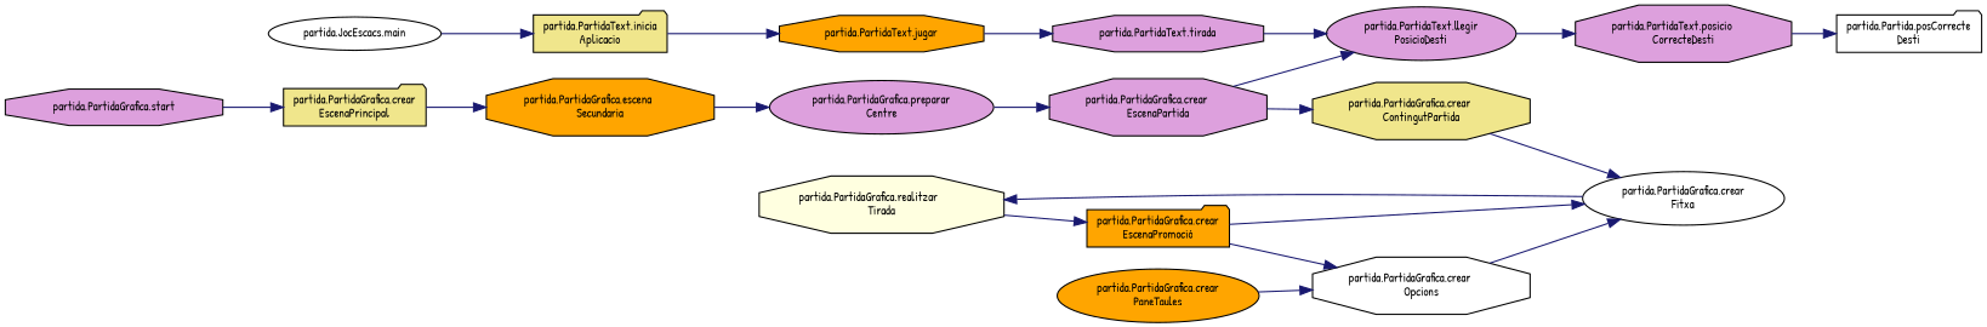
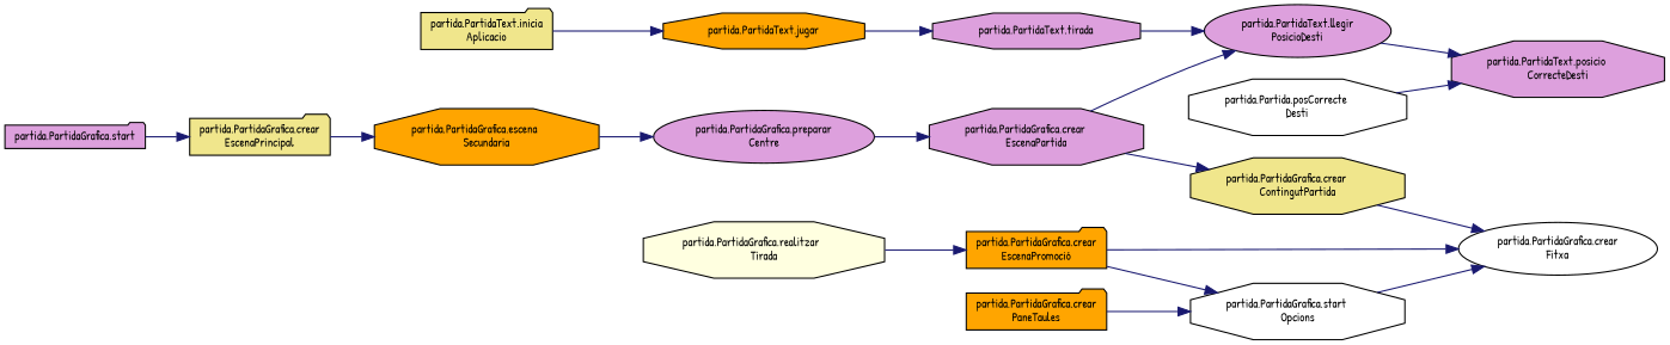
  digraph {
    fontname="Patrick Hand"
    rankdir=RL
    node [color=black fillcolor=plum fontname="Patrick Hand" fontsize=10 shape=octagon style=filled]
    edge [color=midnightblue dir=back fontname="Patrick Hand" fontsize=10 labelfontname=Helvetica labelfontsize=10 style=solid]
-   n1 [fillcolor=white fontcolor=black height=0.2 label="partida.Partida.posCorrecte\lDesti" shape=folder width=0.4]
+   n1 [fillcolor=white fontcolor=black height=0.2 label="partida.Partida.posCorrecte\lDesti" width=0.4]
    n2 [height=0.2 label="partida.PartidaText.posicio\lCorrecteDesti" width=0.4]
    n3 [fillcolor=white height=0.2 label="partida.PartidaGrafica.crear\lFitxa" shape=ellipse width=0.4]
    n4 [fillcolor=khaki height=0.2 label="partida.PartidaGrafica.crear\lContingutPartida" width=0.4]
    n5 [fillcolor=orange height=0.2 label="partida.PartidaGrafica.crear\lEscenaPromoció" shape=folder width=0.4]
-   n6 [fillcolor=white height=0.2 label="partida.PartidaGrafica.crear\lOpcions" width=0.4]
+   n6 [fillcolor=white height=0.2 label="partida.PartidaGrafica.start\lOpcions" width=0.4]
    n7 [height=0.2 label="partida.PartidaText.llegir\lPosicioDesti" shape=ellipse width=0.4]
    n8 [height=0.2 label="partida.PartidaGrafica.crear\lEscenaPartida" width=0.4]
    n9 [fillcolor=lightyellow height=0.2 label="partida.PartidaGrafica.realitzar\lTirada" width=0.4]
-   n10 [fillcolor=orange height=0.2 label="partida.PartidaGrafica.crear\lPaneTaules" shape=ellipse width=0.4]
+   n10 [fillcolor=orange height=0.2 label="partida.PartidaGrafica.crear\lPaneTaules" shape=folder width=0.4]
    n11 [height=0.2 label="partida.PartidaGrafica.preparar\lCentre" shape=ellipse width=0.4]
    n12 [fillcolor=orange height=0.2 label="partida.PartidaGrafica.escena\lSecundaria" width=0.4]
    n13 [fillcolor=khaki height=0.2 label="partida.PartidaGrafica.crear\lEscenaPrincipal" shape=folder width=0.4]
-   n14 [height=0.2 label="partida.PartidaGrafica.start" width=0.4]
+   n14 [height=0.2 label="partida.PartidaGrafica.start" shape=folder width=0.4]
    n15 [height=0.2 label="partida.PartidaText.tirada" width=0.4]
    n16 [fillcolor=orange height=0.2 label="partida.PartidaText.jugar" width=0.4]
    n17 [fillcolor=khaki height=0.2 label="partida.PartidaText.inicia\lAplicacio" shape=folder width=0.4]
-   n18 [fillcolor=white height=0.2 label="partida.JocEscacs.main" shape=ellipse width=0.4]
-   n1 -> n2
+   n2 -> n1
    n2 -> n7
    n3 -> n4
    n3 -> n5
    n3 -> n6
    n4 -> n8
    n5 -> n9
    n6 -> n5
    n6 -> n10
    n7 -> n8
    n7 -> n15
    n8 -> n11
-   n9 -> n3
    n11 -> n12
    n12 -> n13
    n13 -> n14
    n15 -> n16
    n16 -> n17
-   n17 -> n18
  }
